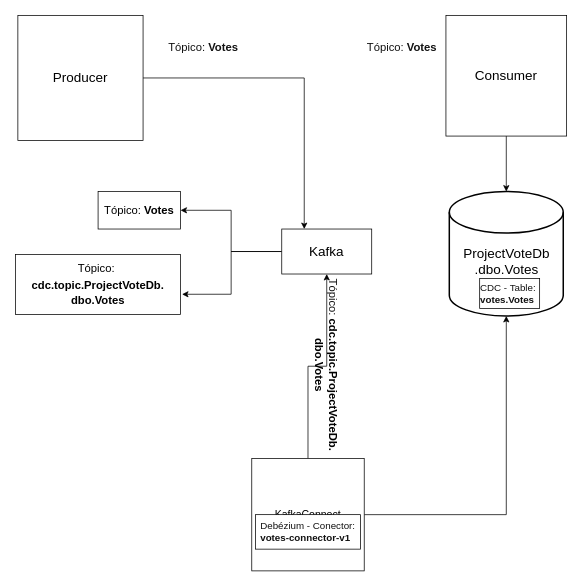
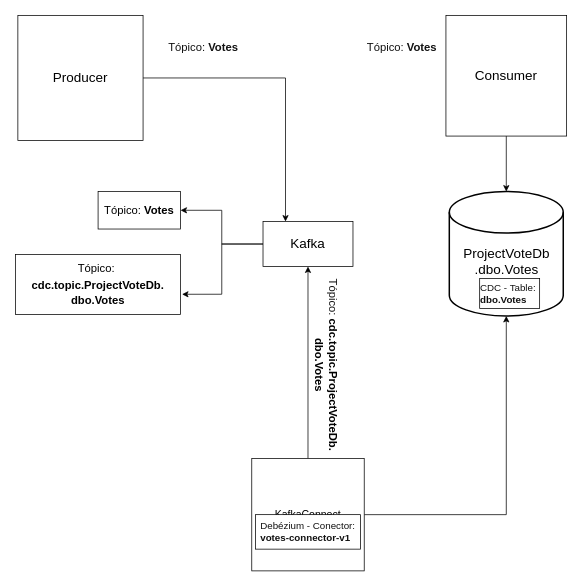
  <mxCell id="0" />
  <mxCell id="1" parent="0" />
  <mxCell id="2" style="edgeStyle=orthogonalEdgeStyle;rounded=0;orthogonalLoop=1;jettySize=auto;html=1;entryX=0.25;entryY=0;entryDx=0;entryDy=0;fontSize=15;fontColor=#121212;" parent="1" source="3" target="11" edge="1"><mxGeometry relative="1" as="geometry" /></mxCell>
  <mxCell id="3" value="&lt;font style=&quot;font-size: 18px;&quot;&gt;Producer&lt;/font&gt;" style="whiteSpace=wrap;html=1;aspect=fixed;" parent="1" vertex="1"><mxGeometry x="23" y="20" width="167" height="167" as="geometry" /></mxCell>
  <mxCell id="4" style="edgeStyle=orthogonalEdgeStyle;rounded=0;orthogonalLoop=1;jettySize=auto;html=1;fontSize=18;" parent="1" source="5" target="6" edge="1"><mxGeometry relative="1" as="geometry" /></mxCell>
  <mxCell id="5" value="&lt;font style=&quot;font-size: 18px;&quot;&gt;Consumer&lt;/font&gt;" style="whiteSpace=wrap;html=1;aspect=fixed;" parent="1" vertex="1"><mxGeometry x="594" y="20" width="161" height="161" as="geometry" /></mxCell>
  <mxCell id="6" value="&lt;br&gt;ProjectVoteDb&lt;br&gt;.dbo.Votes" style="strokeWidth=2;html=1;shape=mxgraph.flowchart.database;whiteSpace=wrap;fontSize=18;" parent="1" vertex="1"><mxGeometry x="598.5" y="255" width="152" height="166" as="geometry" /></mxCell>
  <mxCell id="7" value="" style="edgeStyle=orthogonalEdgeStyle;rounded=0;orthogonalLoop=1;jettySize=auto;html=1;fontSize=18;exitX=1;exitY=0.5;exitDx=0;exitDy=0;" parent="1" source="17" target="6" edge="1"><mxGeometry relative="1" as="geometry"><mxPoint x="510" y="692.5" as="sourcePoint" /></mxGeometry></mxCell>
  <mxCell id="8" style="edgeStyle=orthogonalEdgeStyle;rounded=0;orthogonalLoop=1;jettySize=auto;html=1;entryX=0.5;entryY=1;entryDx=0;entryDy=0;fontSize=15;fontColor=#121212;exitX=0.5;exitY=0;exitDx=0;exitDy=0;" parent="1" source="17" target="11" edge="1"><mxGeometry relative="1" as="geometry"><mxPoint x="410" y="655" as="sourcePoint" /></mxGeometry></mxCell>
  <mxCell id="9" style="edgeStyle=orthogonalEdgeStyle;rounded=0;orthogonalLoop=1;jettySize=auto;html=1;fontSize=15;fontColor=#121212;exitX=0;exitY=0.5;exitDx=0;exitDy=0;" parent="1" source="11" target="12" edge="1"><mxGeometry relative="1" as="geometry" /></mxCell>
  <mxCell id="10" style="edgeStyle=orthogonalEdgeStyle;rounded=0;orthogonalLoop=1;jettySize=auto;html=1;entryX=1.009;entryY=0.663;entryDx=0;entryDy=0;entryPerimeter=0;fontSize=15;fontColor=#121212;" parent="1" source="11" target="13" edge="1"><mxGeometry relative="1" as="geometry" /></mxCell>
- <mxCell id="11" value="Kafka" style="rounded=0;whiteSpace=wrap;html=1;fontSize=18;" parent="1" vertex="1"><mxGeometry x="375" y="305" width="120" height="60" as="geometry" /></mxCell>
+ <mxCell id="11" value="Kafka" style="rounded=0;whiteSpace=wrap;html=1;fontSize=18;" parent="1" vertex="1"><mxGeometry x="350" y="295" width="120" height="60" as="geometry" /></mxCell>
  <mxCell id="12" value="&lt;font style=&quot;font-size: 15px;&quot;&gt;Tópico: &lt;b&gt;Votes&lt;/b&gt;&lt;/font&gt;" style="rounded=0;whiteSpace=wrap;html=1;fontSize=18;" parent="1" vertex="1"><mxGeometry x="130" y="255" width="110" height="50" as="geometry" /></mxCell>
  <mxCell id="13" value="&lt;font style=&quot;font-size: 15px;&quot;&gt;Tópico:&amp;nbsp;&lt;br&gt;&lt;/font&gt;&lt;span style=&quot;font-size: 15px;&quot;&gt;&lt;b&gt;cdc.topic.ProjectVoteDb.&lt;br&gt;dbo.Votes&lt;/b&gt;&lt;/span&gt;" style="rounded=0;whiteSpace=wrap;html=1;fontSize=18;" parent="1" vertex="1"><mxGeometry x="20" y="339" width="220" height="80" as="geometry" /></mxCell>
  <mxCell id="14" value="Tópico: &lt;b&gt;Votes&lt;/b&gt;" style="text;html=1;align=center;verticalAlign=middle;resizable=0;points=[];autosize=1;strokeColor=none;fillColor=none;fontSize=15;fontColor=#121212;" parent="1" vertex="1"><mxGeometry x="210" y="47" width="120" height="30" as="geometry" /></mxCell>
  <mxCell id="15" value="Tópico: &lt;b&gt;Votes&lt;/b&gt;" style="text;html=1;align=center;verticalAlign=middle;resizable=0;points=[];autosize=1;strokeColor=none;fillColor=none;fontSize=15;fontColor=#121212;" parent="1" vertex="1"><mxGeometry x="475" y="47" width="120" height="30" as="geometry" /></mxCell>
  <mxCell id="16" value="Tópico:&amp;nbsp;&lt;b style=&quot;color: rgb(0, 0, 0);&quot;&gt;cdc.topic.ProjectVoteDb.&lt;br&gt;dbo.Votes&lt;/b&gt;" style="text;html=1;align=center;verticalAlign=middle;resizable=0;points=[];autosize=1;strokeColor=none;fillColor=none;fontSize=15;fontColor=#121212;rotation=90;" parent="1" vertex="1"><mxGeometry x="310" y="461" width="250" height="50" as="geometry" /></mxCell>
  <mxCell id="17" value="&lt;font style=&quot;font-size: 14px;&quot;&gt;KafkaConnect&lt;/font&gt;" style="whiteSpace=wrap;html=1;aspect=fixed;" vertex="1" parent="1"><mxGeometry x="335" y="611" width="150" height="150" as="geometry" /></mxCell>
  <mxCell id="18" value="&lt;div style=&quot;text-align: start;&quot;&gt;&lt;font color=&quot;#121212&quot;&gt;Debézium - Conector:&lt;/font&gt;&lt;/div&gt;&lt;div style=&quot;text-align: start;&quot;&gt;&lt;font color=&quot;#121212&quot;&gt;&lt;span style=&quot;background-color: initial;&quot;&gt;&lt;b&gt;votes-connector-v1&lt;/b&gt;&lt;/span&gt;&lt;/font&gt;&lt;/div&gt;" style="rounded=0;whiteSpace=wrap;html=1;fontSize=13;" vertex="1" parent="1"><mxGeometry x="340" y="686" width="140" height="46" as="geometry" /></mxCell>
- <mxCell id="19" value="&lt;div style=&quot;text-align: start;&quot;&gt;&lt;font color=&quot;#121212&quot;&gt;CDC - Table: &lt;b&gt;votes.Votes&lt;/b&gt;&lt;/font&gt;&lt;/div&gt;" style="rounded=0;whiteSpace=wrap;html=1;fontSize=13;" vertex="1" parent="1"><mxGeometry x="639" y="371" width="80" height="40" as="geometry" /></mxCell>
+ <mxCell id="19" value="&lt;div style=&quot;text-align: start;&quot;&gt;&lt;font color=&quot;#121212&quot;&gt;CDC - Table: &lt;b&gt;dbo.Votes&lt;/b&gt;&lt;/font&gt;&lt;/div&gt;" style="rounded=0;whiteSpace=wrap;html=1;fontSize=13;" vertex="1" parent="1"><mxGeometry x="639" y="371" width="80" height="40" as="geometry" /></mxCell>
